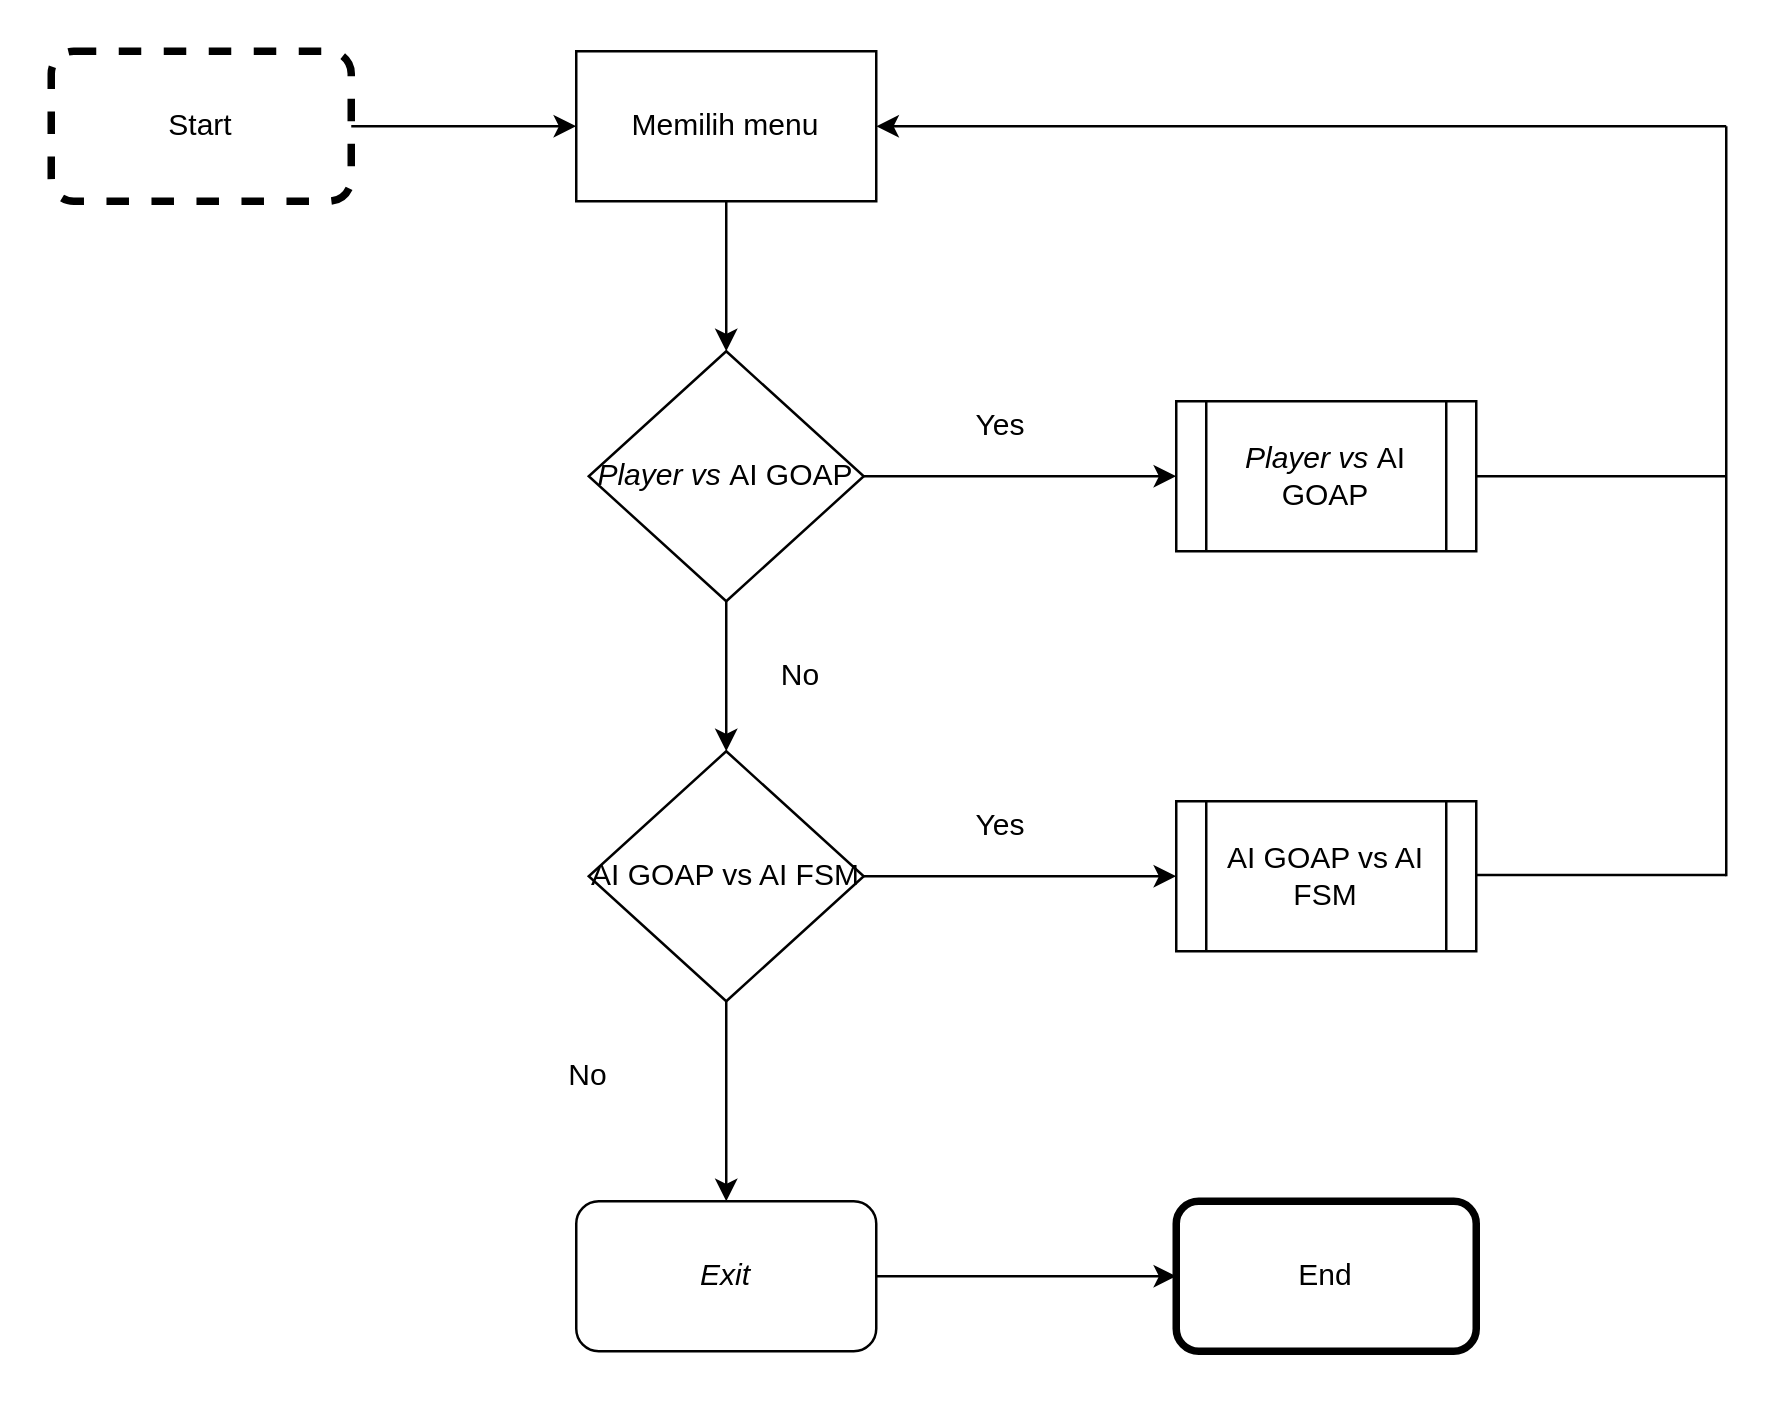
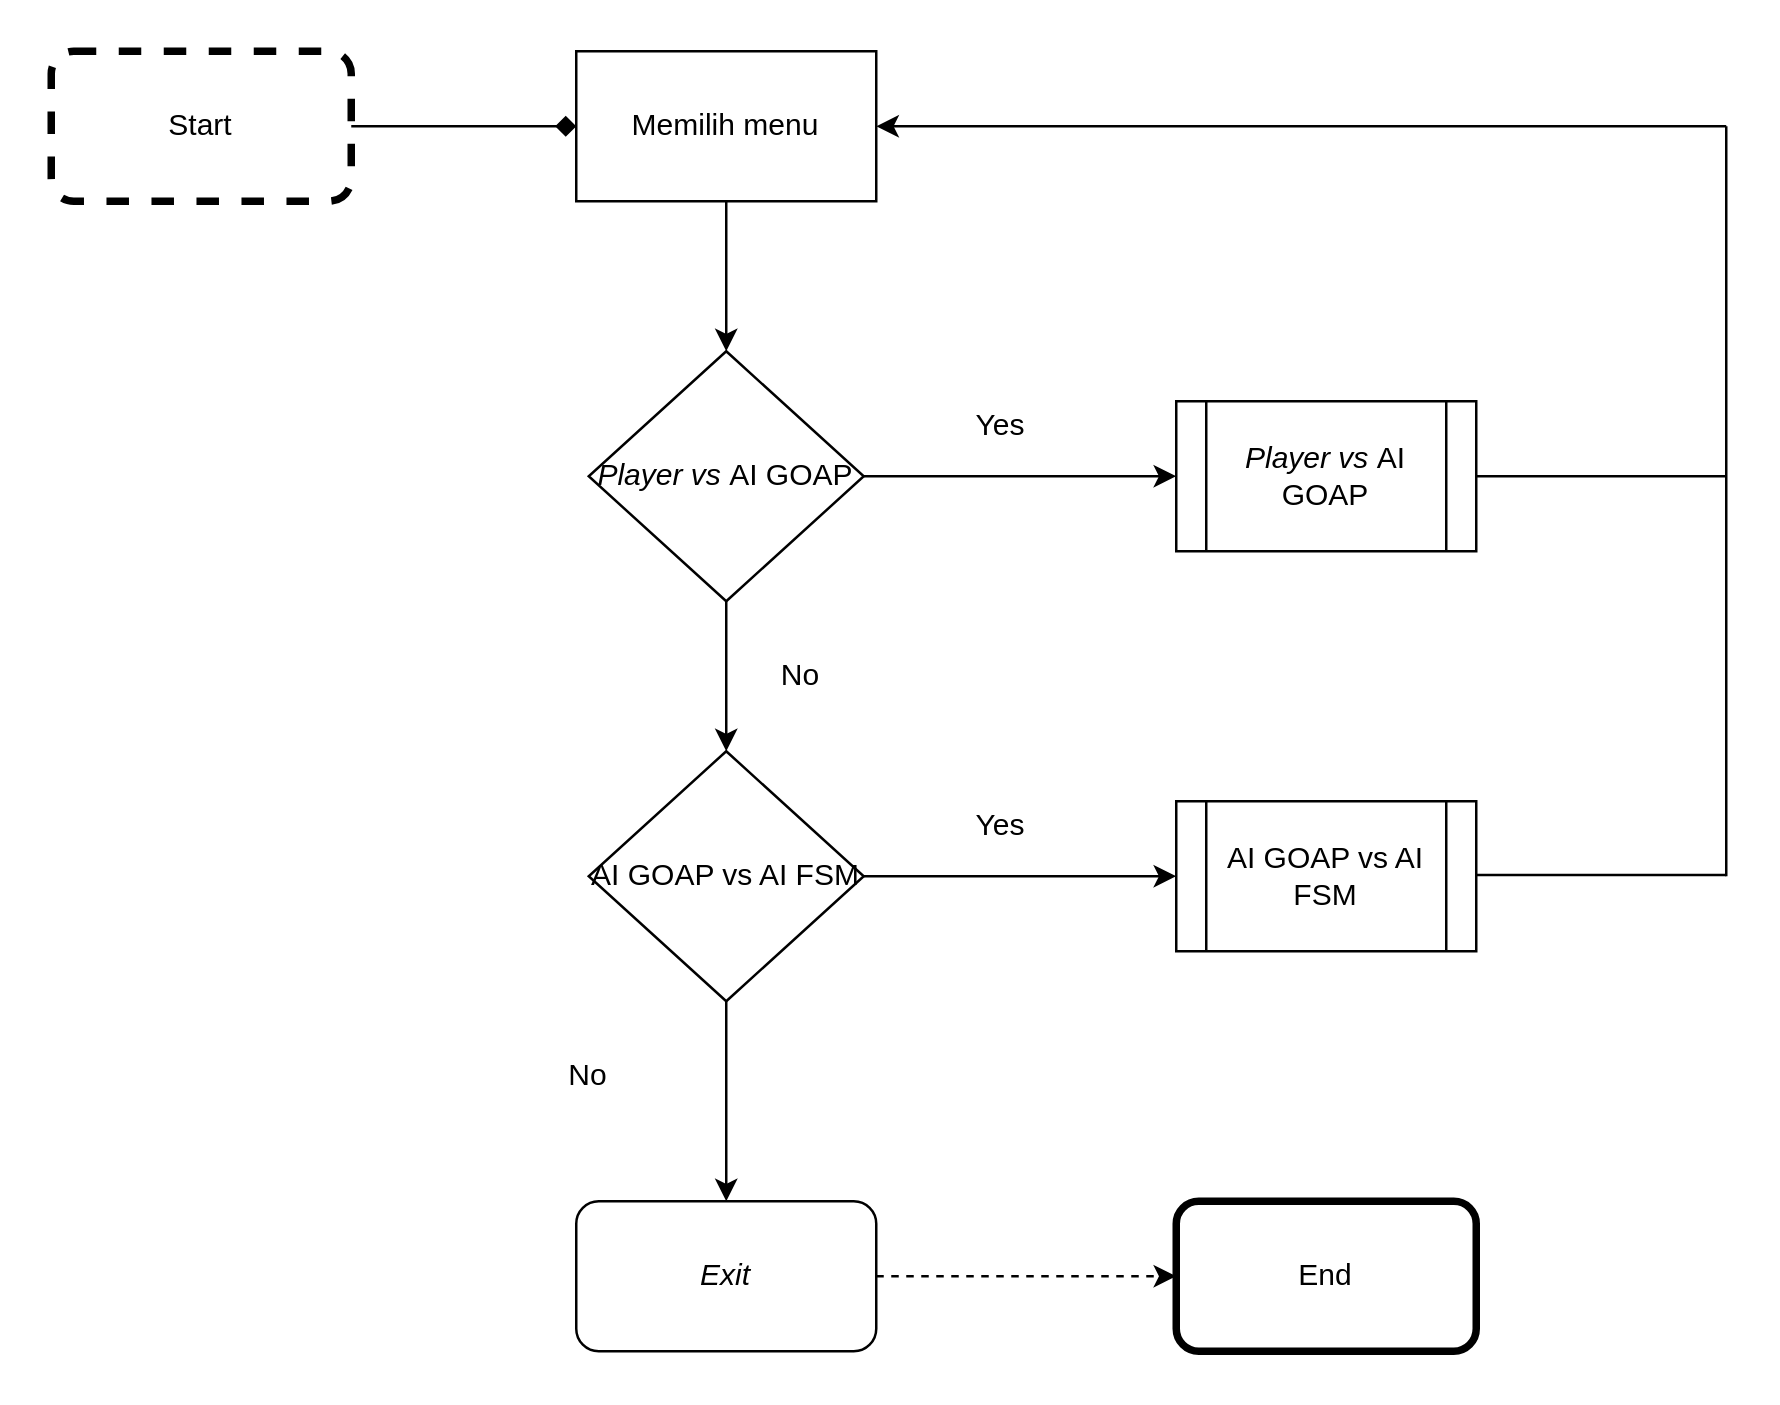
  <mxCell id="0" />
  <mxCell id="1" parent="0" />
  <mxCell id="2" value="&lt;span style=&quot;font-weight: normal&quot;&gt;Start&lt;/span&gt;" style="rounded=1;whiteSpace=wrap;html=1;fontStyle=1;strokeWidth=3;dashed=1;" vertex="1" parent="1"><mxGeometry x="20" y="20" width="120" height="60" as="geometry" /></mxCell>
  <mxCell id="3" value="Memilih menu" style="rounded=0;whiteSpace=wrap;html=1;strokeWidth=1;" vertex="1" parent="1"><mxGeometry x="230" y="20" width="120" height="60" as="geometry" /></mxCell>
  <mxCell id="4" value="&lt;i&gt;Player vs &lt;/i&gt;AI GOAP" style="rhombus;whiteSpace=wrap;html=1;strokeWidth=1;" vertex="1" parent="1"><mxGeometry x="235" y="140" width="110" height="100" as="geometry" /></mxCell>
  <mxCell id="5" value="&lt;i&gt;Player vs&amp;nbsp;&lt;/i&gt;&lt;span&gt;AI GOAP&lt;/span&gt;" style="shape=process;whiteSpace=wrap;html=1;backgroundOutline=1;strokeWidth=1;" vertex="1" parent="1"><mxGeometry x="470" y="160" width="120" height="60" as="geometry" /></mxCell>
  <mxCell id="6" value="AI GOAP vs AI FSM" style="rhombus;whiteSpace=wrap;html=1;strokeWidth=1;" vertex="1" parent="1"><mxGeometry x="235" y="300" width="110" height="100" as="geometry" /></mxCell>
  <mxCell id="7" value="AI GOAP vs AI FSM" style="shape=process;whiteSpace=wrap;html=1;backgroundOutline=1;strokeWidth=1;" vertex="1" parent="1"><mxGeometry x="470" y="320" width="120" height="60" as="geometry" /></mxCell>
  <mxCell id="8" value="&lt;i&gt;Exit&lt;/i&gt;" style="whiteSpace=wrap;html=1;strokeWidth=1;rounded=1;" vertex="1" parent="1"><mxGeometry x="230" y="480" width="120" height="60" as="geometry" /></mxCell>
  <mxCell id="9" value="End" style="rounded=1;whiteSpace=wrap;html=1;strokeWidth=3;" vertex="1" parent="1"><mxGeometry x="470" y="480" width="120" height="60" as="geometry" /></mxCell>
- <mxCell id="10" value="" style="endArrow=classic;html=1;exitX=1;exitY=0.5;exitDx=0;exitDy=0;entryX=0;entryY=0.5;entryDx=0;entryDy=0;" edge="1" parent="1" source="2" target="3"><mxGeometry width="50" height="50" relative="1" as="geometry"><mxPoint x="130" y="170" as="sourcePoint" /><mxPoint x="180" y="120" as="targetPoint" /></mxGeometry></mxCell>
+ <mxCell id="10" value="" style="endArrow=diamond;html=1;exitX=1;exitY=0.5;exitDx=0;exitDy=0;entryX=0;entryY=0.5;entryDx=0;entryDy=0;" edge="1" parent="1" source="2" target="3"><mxGeometry width="50" height="50" relative="1" as="geometry"><mxPoint x="130" y="170" as="sourcePoint" /><mxPoint x="180" y="120" as="targetPoint" /></mxGeometry></mxCell>
  <mxCell id="11" value="" style="endArrow=classic;html=1;exitX=0.5;exitY=1;exitDx=0;exitDy=0;entryX=0.5;entryY=0;entryDx=0;entryDy=0;" edge="1" parent="1" source="3" target="4"><mxGeometry width="50" height="50" relative="1" as="geometry"><mxPoint x="180" y="170" as="sourcePoint" /><mxPoint x="230" y="120" as="targetPoint" /></mxGeometry></mxCell>
  <mxCell id="12" value="" style="endArrow=classic;html=1;exitX=0.5;exitY=1;exitDx=0;exitDy=0;entryX=0.5;entryY=0;entryDx=0;entryDy=0;" edge="1" parent="1" source="4" target="6"><mxGeometry width="50" height="50" relative="1" as="geometry"><mxPoint x="140" y="290" as="sourcePoint" /><mxPoint x="190" y="240" as="targetPoint" /></mxGeometry></mxCell>
  <mxCell id="13" value="" style="endArrow=classic;html=1;exitX=0.5;exitY=1;exitDx=0;exitDy=0;entryX=0.5;entryY=0;entryDx=0;entryDy=0;" edge="1" parent="1" source="6" target="8"><mxGeometry width="50" height="50" relative="1" as="geometry"><mxPoint x="190" y="460" as="sourcePoint" /><mxPoint x="240" y="410" as="targetPoint" /></mxGeometry></mxCell>
  <mxCell id="14" value="" style="endArrow=classic;html=1;exitX=1;exitY=0.5;exitDx=0;exitDy=0;entryX=0;entryY=0.5;entryDx=0;entryDy=0;" edge="1" parent="1" source="4" target="5"><mxGeometry width="50" height="50" relative="1" as="geometry"><mxPoint x="390" y="250" as="sourcePoint" /><mxPoint x="440" y="200" as="targetPoint" /></mxGeometry></mxCell>
  <mxCell id="15" value="" style="endArrow=classic;html=1;exitX=1;exitY=0.5;exitDx=0;exitDy=0;entryX=0;entryY=0.5;entryDx=0;entryDy=0;" edge="1" parent="1" source="6" target="7"><mxGeometry width="50" height="50" relative="1" as="geometry"><mxPoint x="370" y="350" as="sourcePoint" /><mxPoint x="420" y="300" as="targetPoint" /></mxGeometry></mxCell>
- <mxCell id="16" value="" style="endArrow=classic;html=1;exitX=1;exitY=0.5;exitDx=0;exitDy=0;entryX=0;entryY=0.5;entryDx=0;entryDy=0;" edge="1" parent="1" source="8" target="9"><mxGeometry width="50" height="50" relative="1" as="geometry"><mxPoint x="370" y="480" as="sourcePoint" /><mxPoint x="420" y="430" as="targetPoint" /></mxGeometry></mxCell>
+ <mxCell id="16" value="" style="endArrow=classic;html=1;exitX=1;exitY=0.5;exitDx=0;exitDy=0;entryX=0;entryY=0.5;entryDx=0;entryDy=0;dashed=1;" edge="1" parent="1" source="8" target="9"><mxGeometry width="50" height="50" relative="1" as="geometry"><mxPoint x="370" y="480" as="sourcePoint" /><mxPoint x="420" y="430" as="targetPoint" /></mxGeometry></mxCell>
  <mxCell id="17" value="" style="endArrow=none;html=1;exitX=1;exitY=0.5;exitDx=0;exitDy=0;" edge="1" parent="1" source="5"><mxGeometry width="50" height="50" relative="1" as="geometry"><mxPoint x="630" y="170" as="sourcePoint" /><mxPoint x="690" y="190" as="targetPoint" /></mxGeometry></mxCell>
  <mxCell id="18" value="" style="endArrow=none;html=1;exitX=1;exitY=0.5;exitDx=0;exitDy=0;" edge="1" parent="1"><mxGeometry width="50" height="50" relative="1" as="geometry"><mxPoint x="590" y="349.5" as="sourcePoint" /><mxPoint x="690" y="349.5" as="targetPoint" /></mxGeometry></mxCell>
  <mxCell id="19" value="" style="endArrow=none;html=1;" edge="1" parent="1"><mxGeometry width="50" height="50" relative="1" as="geometry"><mxPoint x="690" y="350" as="sourcePoint" /><mxPoint x="690" y="50" as="targetPoint" /></mxGeometry></mxCell>
  <mxCell id="20" value="" style="endArrow=classic;html=1;entryX=1;entryY=0.5;entryDx=0;entryDy=0;" edge="1" parent="1" target="3"><mxGeometry width="50" height="50" relative="1" as="geometry"><mxPoint x="690" y="50" as="sourcePoint" /><mxPoint x="610" y="0" as="targetPoint" /></mxGeometry></mxCell>
  <mxCell id="21" value="Yes" style="text;html=1;strokeColor=none;fillColor=none;align=center;verticalAlign=middle;whiteSpace=wrap;rounded=0;" vertex="1" parent="1"><mxGeometry x="380" y="160" width="40" height="20" as="geometry" /></mxCell>
  <mxCell id="22" value="Yes" style="text;html=1;strokeColor=none;fillColor=none;align=center;verticalAlign=middle;whiteSpace=wrap;rounded=0;" vertex="1" parent="1"><mxGeometry x="380" y="320" width="40" height="20" as="geometry" /></mxCell>
  <mxCell id="23" value="No&lt;span style=&quot;color: rgba(0 , 0 , 0 , 0) ; font-family: monospace ; font-size: 0px&quot;&gt;%3CmxGraphModel%3E%3Croot%3E%3CmxCell%20id%3D%220%22%2F%3E%3CmxCell%20id%3D%221%22%20parent%3D%220%22%2F%3E%3CmxCell%20id%3D%222%22%20value%3D%22Yes%22%20style%3D%22text%3Bhtml%3D1%3BstrokeColor%3Dnone%3BfillColor%3Dnone%3Balign%3Dcenter%3BverticalAlign%3Dmiddle%3BwhiteSpace%3Dwrap%3Brounded%3D0%3B%22%20vertex%3D%221%22%20parent%3D%221%22%3E%3CmxGeometry%20x%3D%22450%22%20y%3D%22250%22%20width%3D%2240%22%20height%3D%2220%22%20as%3D%22geometry%22%2F%3E%3C%2FmxCell%3E%3C%2Froot%3E%3C%2FmxGraphModel%3E&lt;/span&gt;" style="text;html=1;strokeColor=none;fillColor=none;align=center;verticalAlign=middle;whiteSpace=wrap;rounded=0;" vertex="1" parent="1"><mxGeometry x="300" y="260" width="40" height="20" as="geometry" /></mxCell>
  <mxCell id="24" value="No" style="text;html=1;strokeColor=none;fillColor=none;align=center;verticalAlign=middle;whiteSpace=wrap;rounded=0;" vertex="1" parent="1"><mxGeometry x="215" y="420" width="40" height="20" as="geometry" /></mxCell>
